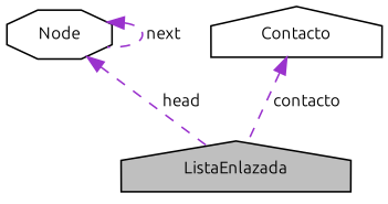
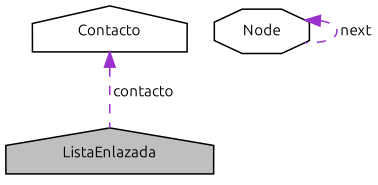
  digraph {
    fontname=Ubuntu
    node [color=black fillcolor=white fontname=Ubuntu fontsize=10 shape=house style=filled]
    edge [color=darkorchid3 dir=back fontname=Ubuntu fontsize=10 labelfontname=Helvetica labelfontsize=10 style=dashed]
    n1 [fillcolor=grey75 fontcolor=black height=0.2 label=ListaEnlazada width=0.4]
    n2 [height=0.2 label="Node" shape=octagon width=0.4]
    n3 [height=0.2 label=Contacto width=0.4]
-   n2 -> n1 [label=" head"]
    n2 -> n2 [label=" next"]
    n3 -> n1 [label=" contacto"]
  }
